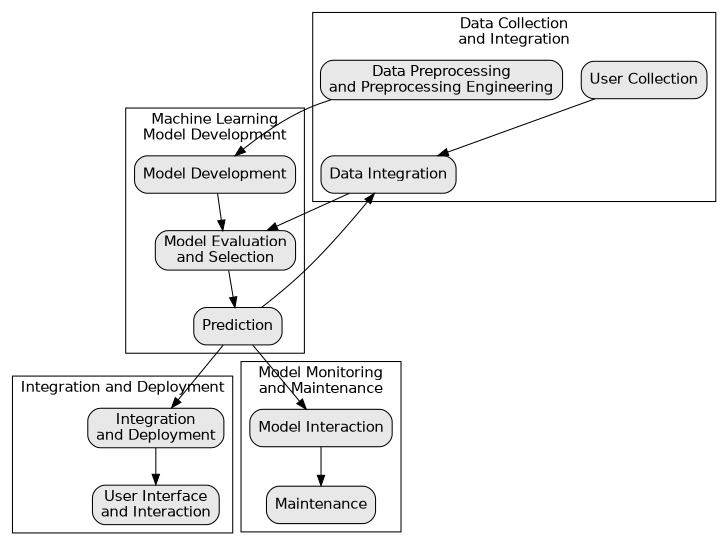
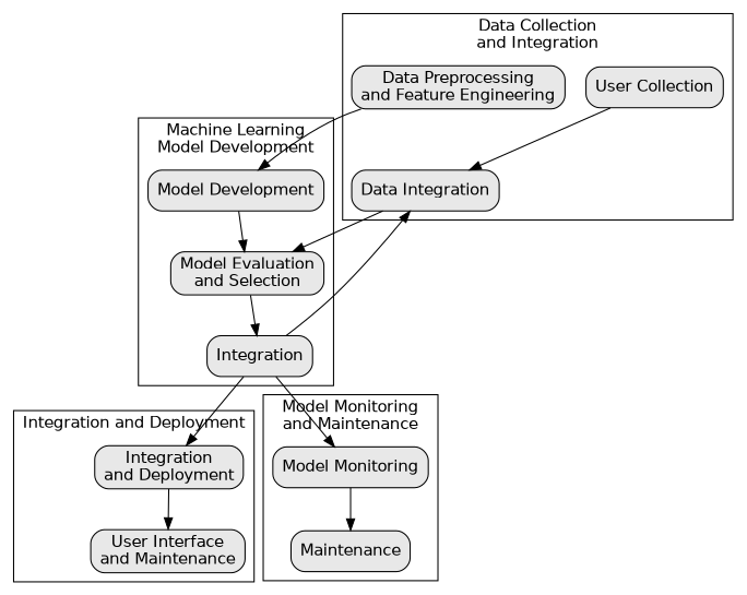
  digraph {
    fontname="DejaVu Sans"
    node [fillcolor="#e8e8e8" fontname="DejaVu Sans" shape=box style="rounded,filled"]
    edge [fontname="DejaVu Sans"]
    n1 [label="User Collection"]
    n2 [label="Data Integration"]
-   n3 [label="Data Preprocessing\nand Preprocessing Engineering"]
+   n3 [label="Data Preprocessing\nand Feature Engineering"]
    n4 [label="Model Development"]
    n5 [label="Model Evaluation\nand Selection"]
-   n6 [label=Prediction]
+   n6 [label=Integration]
    n7 [label="Integration\nand Deployment"]
-   n8 [label="User Interface\nand Interaction"]
-   n9 [label="Model Interaction"]
+   n8 [label="User Interface\nand Maintenance"]
+   n9 [label="Model Monitoring"]
    n10 [label=Maintenance]
    subgraph cluster_1 {
      label="Data Collection\nand Integration"
      n1
      n2
      n3
    }
    subgraph cluster_2 {
      label="Machine Learning\nModel Development"
      n4
      n5
      n6
    }
    subgraph cluster_3 {
      label="Integration and Deployment"
      n7
      n8
    }
    subgraph cluster_4 {
      label="Model Monitoring\nand Maintenance"
      n9
      n10
    }
    n1 -> n2
    n2 -> n5
    n3 -> n4
    n4 -> n5
    n5 -> n6
    n6 -> n2
    n6 -> n7
    n6 -> n9
    n7 -> n8
    n9 -> n10
  }
